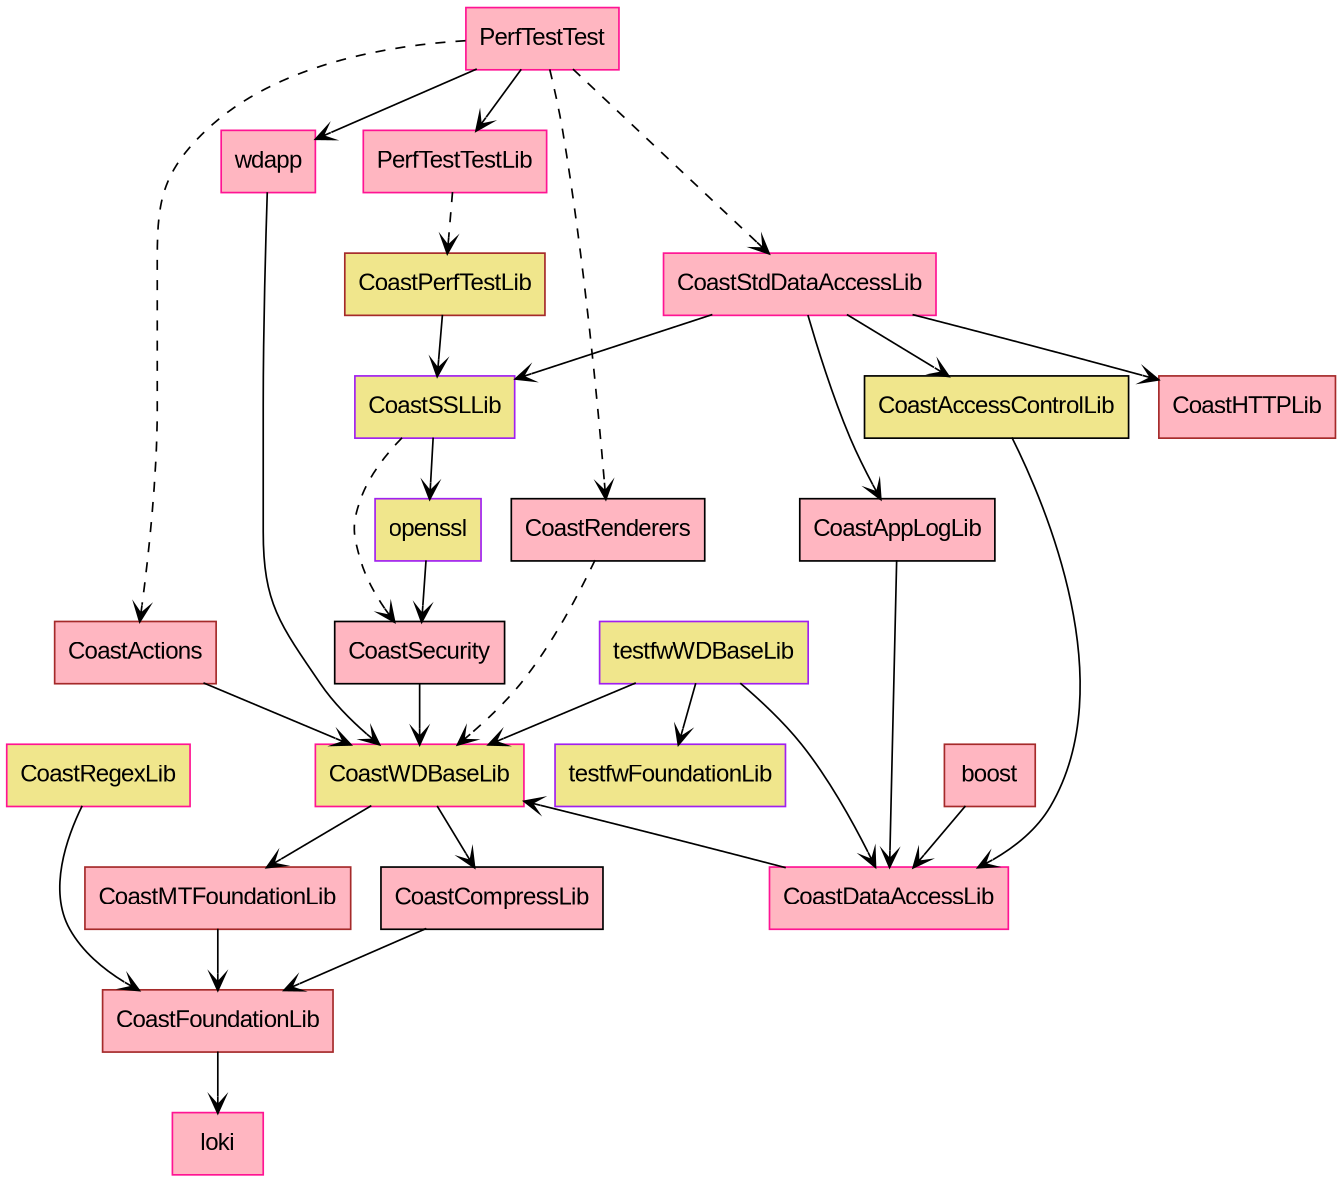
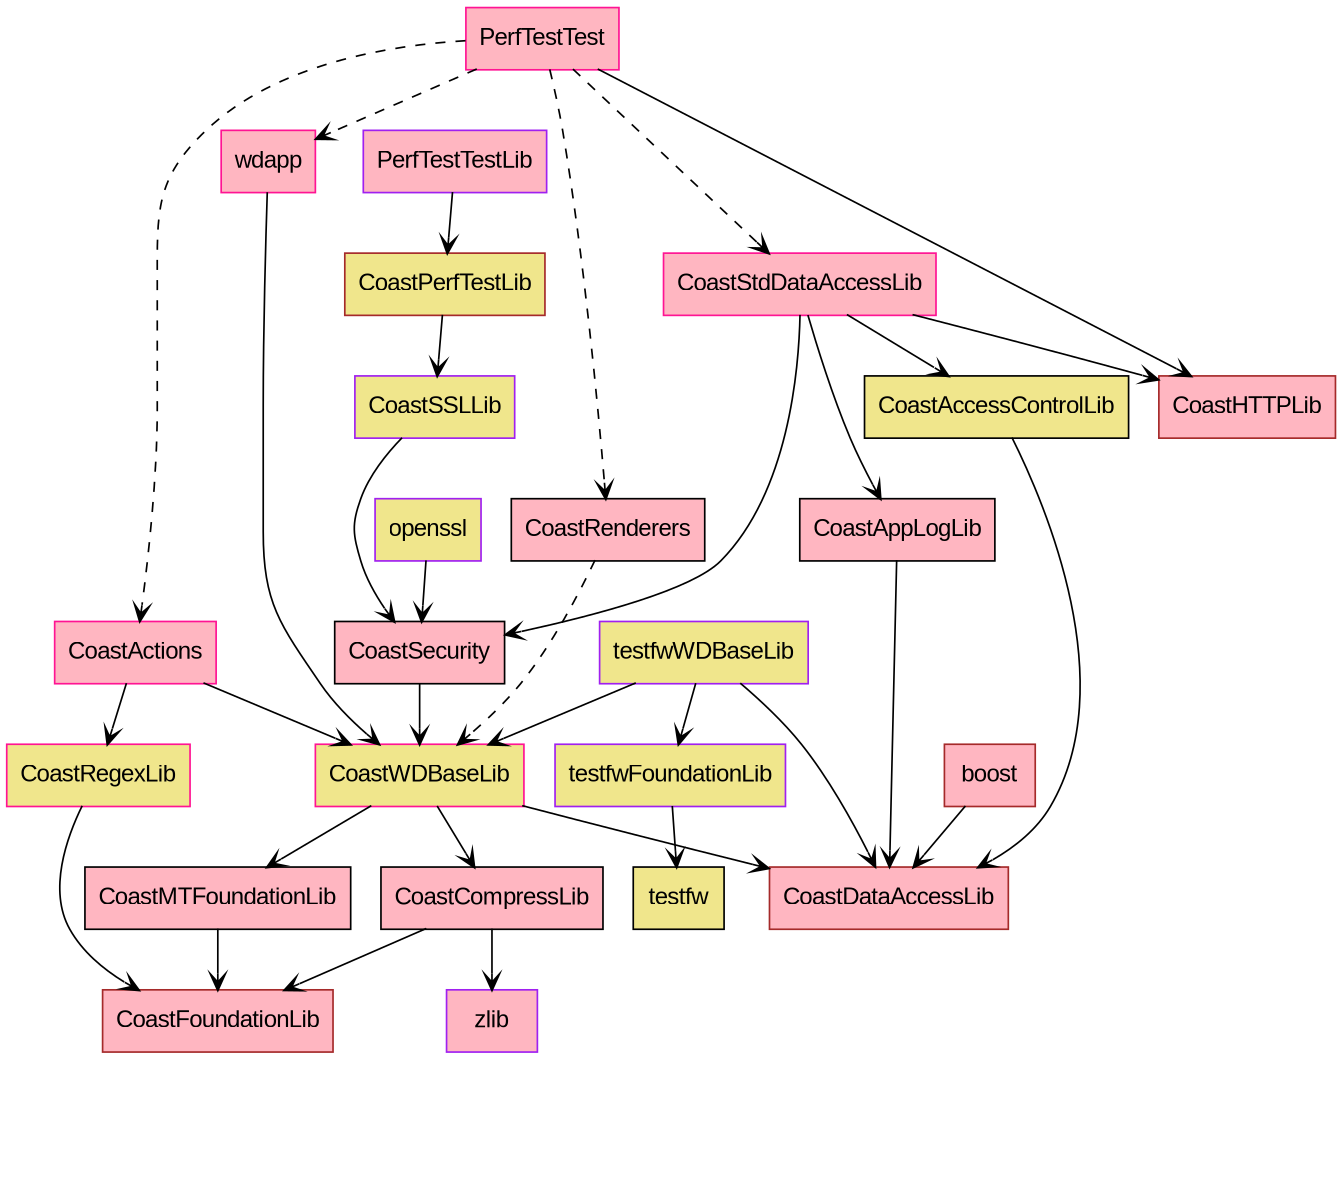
  digraph {
    fontname="Liberation Sans"
    node [color=deeppink fillcolor=lightpink fontname="Liberation Sans" shape=record style=filled]
    edge [arrowhead=open fontname="Liberation Sans"]
    PerfTestTest
-   PerfTestTestLib
+   PerfTestTestLib [color=purple]
    CoastStdDataAccessLib
-   CoastActions [color=brown]
+   CoastActions
    CoastRenderers [color=black]
    wdapp
    CoastPerfTestLib [color=brown fillcolor=khaki]
    CoastSSLLib [color=purple fillcolor=khaki]
    CoastHTTPLib [color=brown]
    CoastAppLogLib [color=black]
    CoastAccessControlLib [color=black fillcolor=khaki]
    CoastWDBaseLib [fillcolor=khaki]
    CoastRegexLib [fillcolor=khaki]
    testfwWDBaseLib [color=purple fillcolor=khaki]
-   CoastDataAccessLib
+   CoastDataAccessLib [color=brown]
    testfwFoundationLib [color=purple fillcolor=khaki]
    CoastSecurity [color=black]
    openssl [color=purple fillcolor=khaki]
-   CoastMTFoundationLib [color=brown]
+   CoastMTFoundationLib [color=black]
    CoastCompressLib [color=black]
    CoastFoundationLib [color=brown]
-   loki
+   testfw [color=black fillcolor=khaki]
+   zlib [color=purple]
    boost [color=brown]
-   PerfTestTest -> PerfTestTestLib
+   PerfTestTest -> CoastHTTPLib
    PerfTestTest -> CoastStdDataAccessLib [style=dashed]
    PerfTestTest -> CoastActions [style=dashed]
    PerfTestTest -> CoastRenderers [style=dashed]
-   PerfTestTest -> wdapp [style=solid]
-   PerfTestTestLib -> CoastPerfTestLib [style=dashed]
-   CoastStdDataAccessLib -> CoastSSLLib
+   PerfTestTest -> wdapp [style=dashed]
+   PerfTestTestLib -> CoastPerfTestLib
+   CoastStdDataAccessLib -> CoastSecurity
    CoastStdDataAccessLib -> CoastHTTPLib
    CoastStdDataAccessLib -> CoastAppLogLib
    CoastStdDataAccessLib -> CoastAccessControlLib
    CoastActions -> CoastWDBaseLib
+   CoastActions -> CoastRegexLib
    CoastRenderers -> CoastWDBaseLib [style=dashed]
    wdapp -> CoastWDBaseLib
    CoastPerfTestLib -> CoastSSLLib
-   CoastSSLLib -> CoastSecurity [style=dashed]
-   CoastSSLLib -> openssl
+   CoastSSLLib -> CoastSecurity
    CoastAppLogLib -> CoastDataAccessLib
    CoastAccessControlLib -> CoastDataAccessLib
    CoastWDBaseLib -> CoastMTFoundationLib
    CoastWDBaseLib -> CoastCompressLib
    CoastRegexLib -> CoastFoundationLib
    testfwWDBaseLib -> CoastWDBaseLib
    testfwWDBaseLib -> CoastDataAccessLib
    testfwWDBaseLib -> testfwFoundationLib
-   CoastDataAccessLib -> CoastWDBaseLib
+   CoastWDBaseLib -> CoastDataAccessLib
+   testfwFoundationLib -> testfw
    CoastSecurity -> CoastWDBaseLib
    openssl -> CoastSecurity
    CoastMTFoundationLib -> CoastFoundationLib
    CoastCompressLib -> CoastFoundationLib
-   CoastFoundationLib -> loki
+   CoastCompressLib -> zlib
    boost -> CoastDataAccessLib
  }
